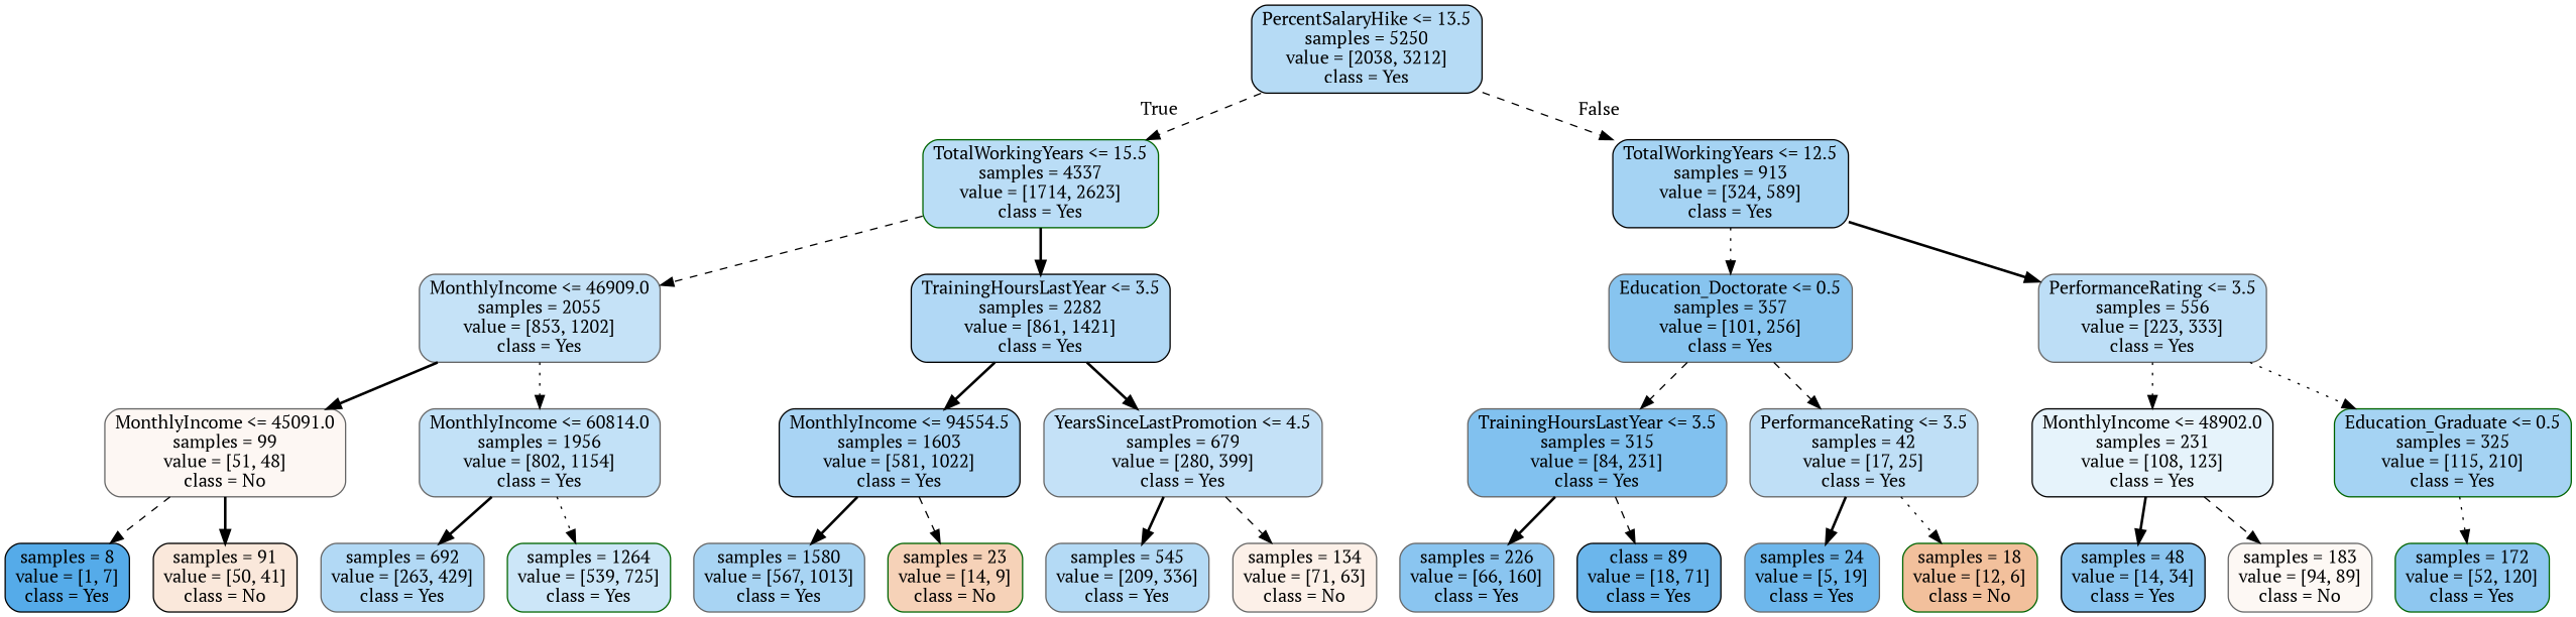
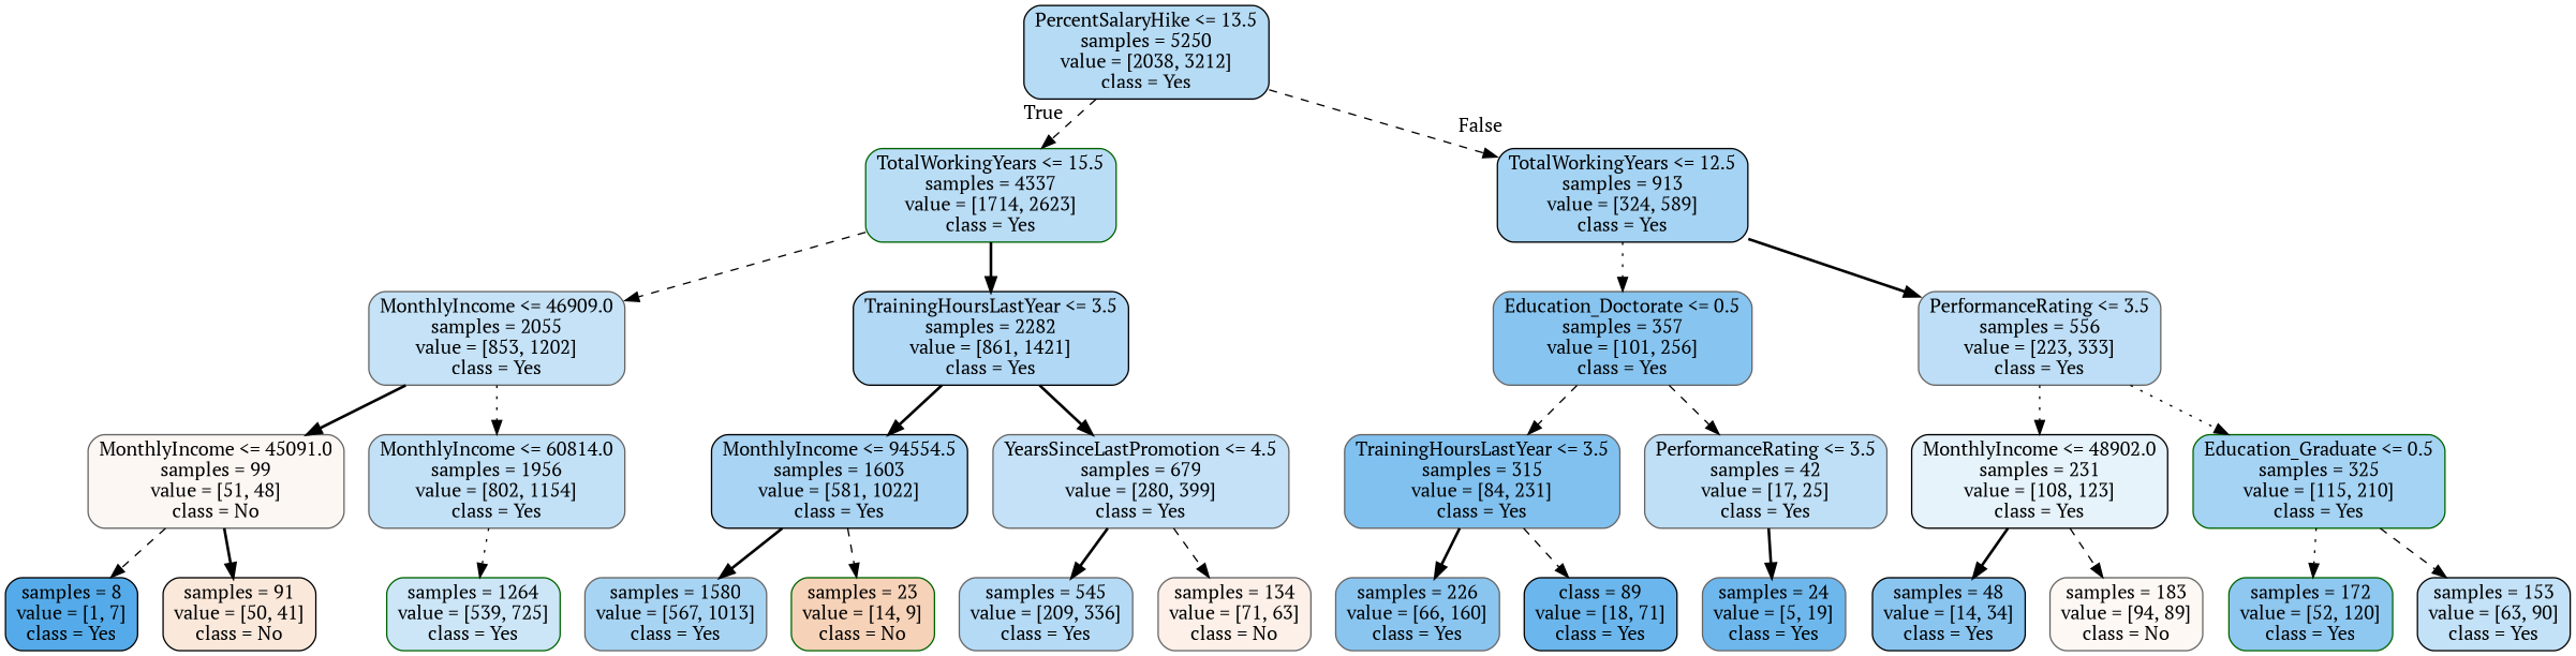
  digraph {
    fontname="PT Serif"
    node [color=gray40 fillcolor="#399de573" fontname="PT Serif" shape=box style="filled, rounded"]
    edge [fontname="PT Serif" style=bold]
    n1 [color=black fillcolor="#399de55d" label="PercentSalaryHike <= 13.5\nsamples = 5250\nvalue = [2038, 3212]\nclass = Yes"]
    n2 [color=darkgreen fillcolor="#399de558" label="TotalWorkingYears <= 15.5\nsamples = 4337\nvalue = [1714, 2623]\nclass = Yes"]
    n3 [color=black label="TotalWorkingYears <= 12.5\nsamples = 913\nvalue = [324, 589]\nclass = Yes"]
    n4 [fillcolor="#399de54a" label="MonthlyIncome <= 46909.0\nsamples = 2055\nvalue = [853, 1202]\nclass = Yes"]
    n5 [color=black fillcolor="#399de564" label="TrainingHoursLastYear <= 3.5\nsamples = 2282\nvalue = [861, 1421]\nclass = Yes"]
    n6 [fillcolor="#399de59a" label="Education_Doctorate <= 0.5\nsamples = 357\nvalue = [101, 256]\nclass = Yes"]
    n7 [fillcolor="#399de554" label="PerformanceRating <= 3.5\nsamples = 556\nvalue = [223, 333]\nclass = Yes"]
    n8 [fillcolor="#e581390f" label="MonthlyIncome <= 45091.0\nsamples = 99\nvalue = [51, 48]\nclass = No"]
    n9 [fillcolor="#399de54e" label="MonthlyIncome <= 60814.0\nsamples = 1956\nvalue = [802, 1154]\nclass = Yes"]
    n10 [color=black fillcolor="#399de56e" label="MonthlyIncome <= 94554.5\nsamples = 1603\nvalue = [581, 1022]\nclass = Yes"]
    n11 [fillcolor="#399de54c" label="YearsSinceLastPromotion <= 4.5\nsamples = 679\nvalue = [280, 399]\nclass = Yes"]
    n12 [color=black fillcolor="#399de5db" label="samples = 8\nvalue = [1, 7]\nclass = Yes"]
    n13 [color=black fillcolor="#e581392e" label="samples = 91\nvalue = [50, 41]\nclass = No"]
-   n14 [fillcolor="#399de563" label="samples = 692\nvalue = [263, 429]\nclass = Yes"]
    n15 [color=darkgreen fillcolor="#399de541" label="samples = 1264\nvalue = [539, 725]\nclass = Yes"]
    n16 [fillcolor="#399de570" label="samples = 1580\nvalue = [567, 1013]\nclass = Yes"]
    n17 [color=darkgreen fillcolor="#e581395b" label="samples = 23\nvalue = [14, 9]\nclass = No"]
    n18 [fillcolor="#399de560" label="samples = 545\nvalue = [209, 336]\nclass = Yes"]
    n19 [fillcolor="#e581391d" label="samples = 134\nvalue = [71, 63]\nclass = No"]
    n20 [fillcolor="#399de5a2" label="TrainingHoursLastYear <= 3.5\nsamples = 315\nvalue = [84, 231]\nclass = Yes"]
    n21 [fillcolor="#399de552" label="PerformanceRating <= 3.5\nsamples = 42\nvalue = [17, 25]\nclass = Yes"]
    n22 [color=black fillcolor="#399de51f" label="MonthlyIncome <= 48902.0\nsamples = 231\nvalue = [108, 123]\nclass = Yes"]
    n23 [color=darkgreen label="Education_Graduate <= 0.5\nsamples = 325\nvalue = [115, 210]\nclass = Yes"]
    n24 [fillcolor="#399de596" label="samples = 226\nvalue = [66, 160]\nclass = Yes"]
    n25 [color=black fillcolor="#399de5be" label="class = 89\nvalue = [18, 71]\nclass = Yes"]
    n26 [fillcolor="#399de5bc" label="samples = 24\nvalue = [5, 19]\nclass = Yes"]
-   n27 [color=darkgreen fillcolor="#e581397f" label="samples = 18\nvalue = [12, 6]\nclass = No"]
    n28 [color=black fillcolor="#399de596" label="samples = 48\nvalue = [14, 34]\nclass = Yes"]
    n29 [fillcolor="#e581390e" label="samples = 183\nvalue = [94, 89]\nclass = No"]
    n30 [color=darkgreen fillcolor="#399de591" label="samples = 172\nvalue = [52, 120]\nclass = Yes"]
+   n31 [color=black fillcolor="#399de54d" label="samples = 153\nvalue = [63, 90]\nclass = Yes"]
    n1 -> n2 [headlabel=True labelangle=45 labeldistance=2.5 style=dashed]
    n1 -> n3 [headlabel=False labelangle=-45 labeldistance=2.5 style=dashed]
    n2 -> n4 [style=dashed]
    n2 -> n5
    n3 -> n6 [style=dotted]
    n3 -> n7
    n4 -> n8
    n4 -> n9 [style=dotted]
    n5 -> n10
    n5 -> n11
    n6 -> n20 [style=dashed]
    n6 -> n21 [style=dashed]
    n7 -> n22 [style=dotted]
    n7 -> n23 [style=dotted]
    n8 -> n12 [style=dashed]
    n8 -> n13
-   n9 -> n14
    n9 -> n15 [style=dotted]
    n10 -> n16
    n10 -> n17 [style=dashed]
    n11 -> n18
    n11 -> n19 [style=dashed]
    n20 -> n24
    n20 -> n25 [style=dashed]
    n21 -> n26
-   n21 -> n27 [style=dotted]
    n22 -> n28
    n22 -> n29 [style=dashed]
    n23 -> n30 [style=dotted]
+   n23 -> n31 [style=dashed]
  }
